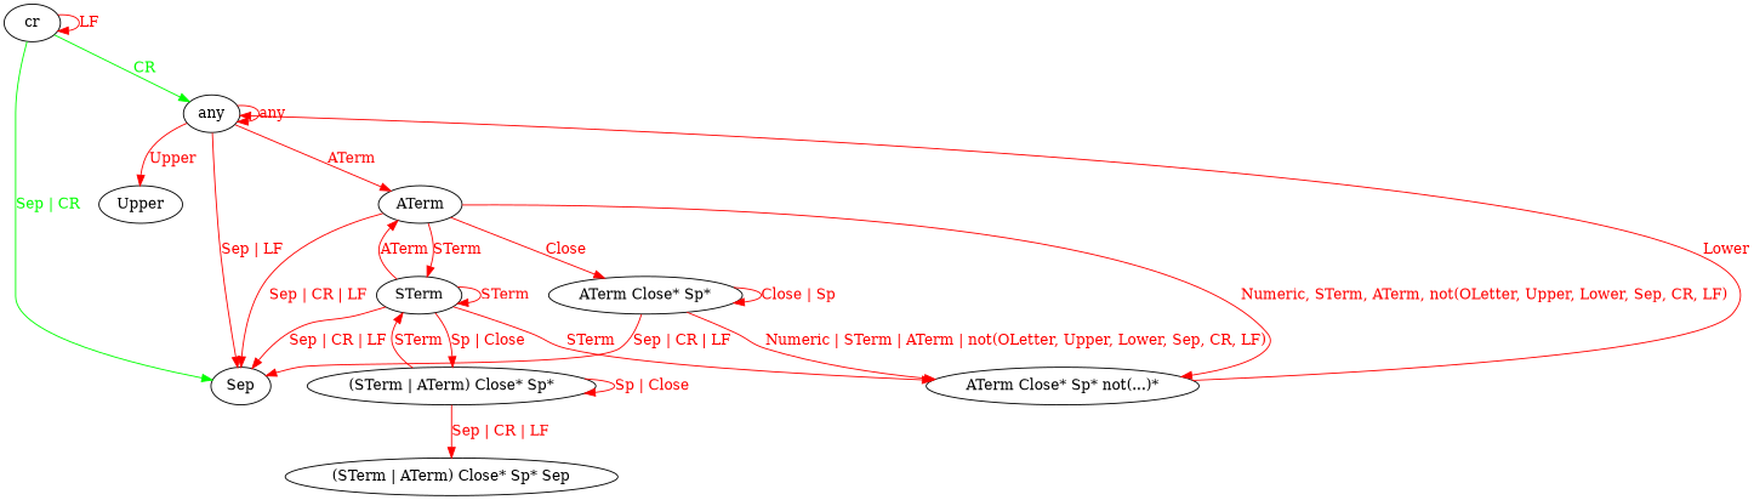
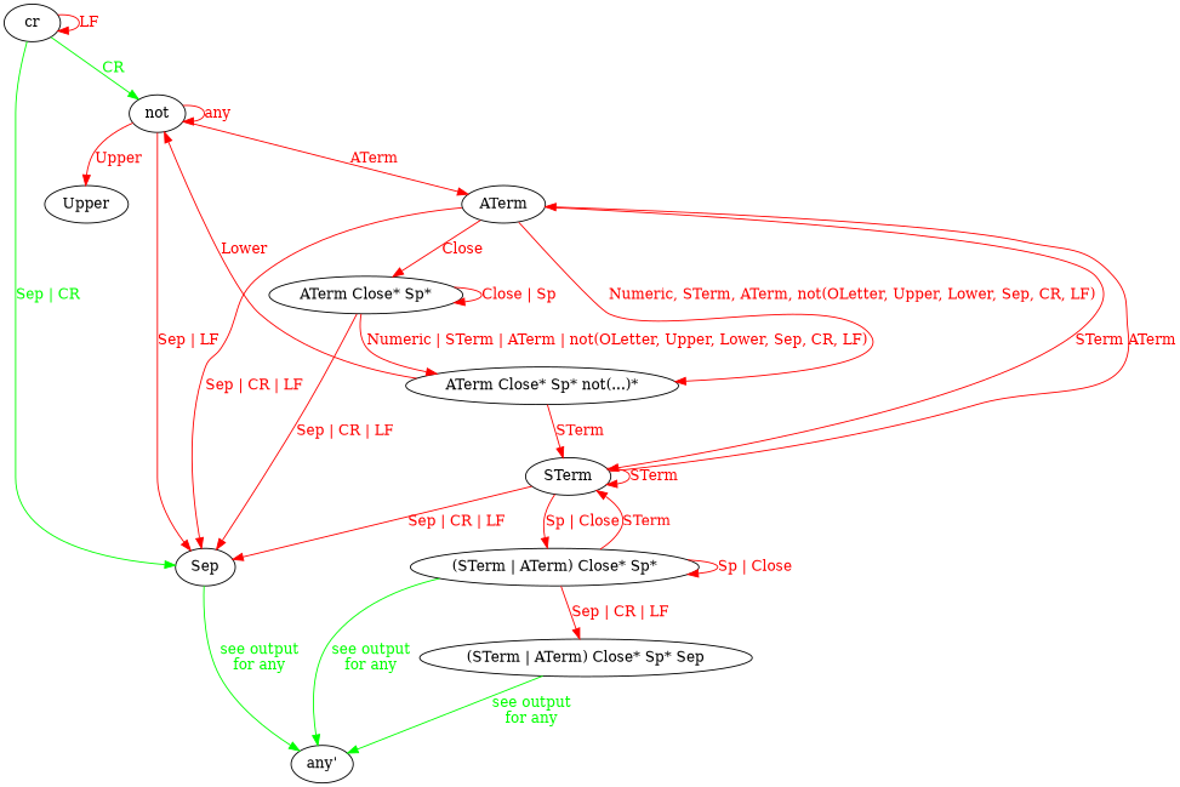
  digraph {
    edge [color=red fontcolor=red]
-   any
+   any [label=not]
    Sep
    ATerm
    Upper
    cr
+   "any'"
    "ATerm Close* Sp*"
    STerm
    "ATerm Close* Sp* not(...)*"
    "(STerm | ATerm) Close* Sp*"
    "(STerm | ATerm) Close* Sp* Sep"
    any -> any [label=any]
    any -> Sep [label="Sep | LF"]
    any -> ATerm [label=ATerm]
    any -> Upper [label=Upper]
+   Sep -> "any'" [color=green fontcolor=green label="see output\nfor any"]
    ATerm -> Sep [label="Sep | CR | LF"]
    ATerm -> "ATerm Close* Sp*" [label=Close]
    ATerm -> STerm [label=STerm]
    ATerm -> "ATerm Close* Sp* not(...)*" [label="Numeric, STerm, ATerm, not(OLetter, Upper, Lower, Sep, CR, LF)"]
    cr -> any [color=green fontcolor=green label=CR]
    cr -> Sep [color=green fontcolor=green label="Sep | CR"]
    cr -> cr [label=LF]
    "ATerm Close* Sp*" -> Sep [label="Sep | CR | LF"]
    "ATerm Close* Sp*" -> "ATerm Close* Sp*" [label="Close | Sp"]
    "ATerm Close* Sp*" -> "ATerm Close* Sp* not(...)*" [label="Numeric | STerm | ATerm | not(OLetter, Upper, Lower, Sep, CR, LF)"]
    STerm -> Sep [label="Sep | CR | LF"]
    STerm -> ATerm [label=ATerm]
    STerm -> STerm [label=STerm]
    STerm -> "(STerm | ATerm) Close* Sp*" [label="Sp | Close"]
    "ATerm Close* Sp* not(...)*" -> any [label=Lower]
-   STerm -> "ATerm Close* Sp* not(...)*" [label=STerm]
+   "ATerm Close* Sp* not(...)*" -> STerm [label=STerm]
+   "(STerm | ATerm) Close* Sp*" -> "any'" [color=green fontcolor=green label="see output\nfor any"]
    "(STerm | ATerm) Close* Sp*" -> STerm [label=STerm]
    "(STerm | ATerm) Close* Sp*" -> "(STerm | ATerm) Close* Sp*" [label="Sp | Close"]
    "(STerm | ATerm) Close* Sp*" -> "(STerm | ATerm) Close* Sp* Sep" [label="Sep | CR | LF"]
+   "(STerm | ATerm) Close* Sp* Sep" -> "any'" [color=green fontcolor=green label="see output\nfor any"]
  }
